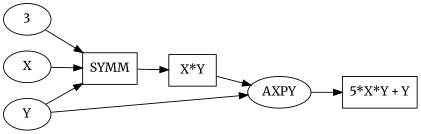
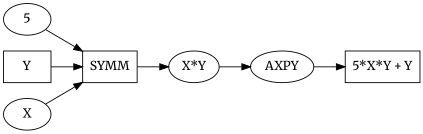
  digraph {
    fontname=Merriweather
    rankdir=LR
    node [fontname=Merriweather shape=ellipse]
    edge [fontname=Merriweather]
    n1 [label=SYMM shape=box]
-   5 [label=3]
+   5
    n3 [label=AXPY]
    "5*X*Y + Y" [shape=box]
-   "X*Y" [shape=box]
-   Y
+   "X*Y"
+   Y [shape=box]
    X
    n1 -> "X*Y"
    5 -> n1
    n3 -> "5*X*Y + Y"
    "X*Y" -> n3
    Y -> n1
-   Y -> n3
    X -> n1
  }
